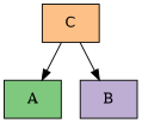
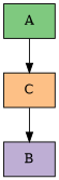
  digraph {
    node [shape=box style=filled]
    A [fillcolor="#7fc97f"]
    C [fillcolor="#fdc086"]
    B [fillcolor="#beaed4"]
-   C -> A
+   A -> C
    C -> B
  }
